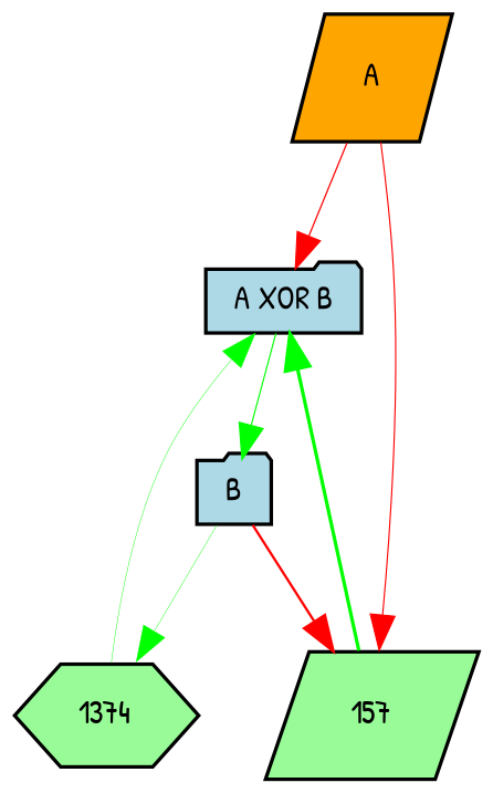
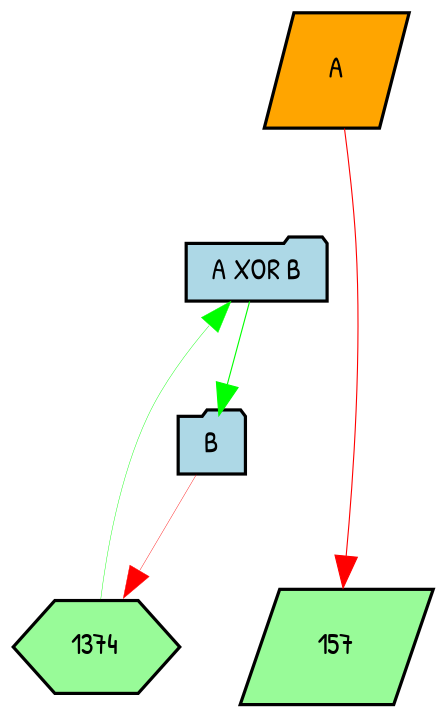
  digraph {
    fontname="Patrick Hand"
    node [fillcolor=lightblue fontname="Patrick Hand" fontsize=9 shape=parallelogram style=filled]
    edge [color=green fontname="Patrick Hand" style=solid]
    A [fillcolor=orange height=0.2 width=0.2]
    "A XOR B" [height=0.2 shape=folder width=0.2]
    157 [fillcolor=palegreen height=0.2 width=0.2]
    B [height=0.2 shape=folder width=0.2]
    n5 [fillcolor=palegreen height=0.2 label=1374 shape=hexagon width=0.2]
-   A -> "A XOR B" [color=red penwidth=0.3799068970263648]
    A -> 157 [color=red penwidth=0.34396154230724063]
    "A XOR B" -> B [penwidth=0.35123832208172545]
-   157 -> "A XOR B" [penwidth=0.9867447632576055]
-   B -> 157 [color=red penwidth=0.7021488664840235]
-   B -> n5 [penwidth=0.12490428778828105]
+   B -> n5 [color=red penwidth=0.12490428778828105]
    n5 -> "A XOR B" [penwidth=0.129562771055649]
  }
